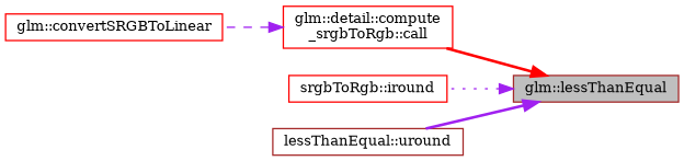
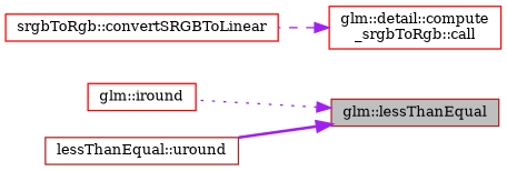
  digraph {
    fontname="DejaVu Serif"
    rankdir=RL
    node [color=red fillcolor=white fontname="DejaVu Serif" fontsize=10 shape=record style=filled]
    edge [color=purple dir=back fontname="DejaVu Serif" fontsize=10 labelfontname=Helvetica labelfontsize=10 style=bold]
    n1 [color=brown fillcolor=grey75 fontcolor=black height=0.2 label="glm::lessThanEqual" width=0.4]
    n2 [height=0.2 label="glm::detail::compute\l_srgbToRgb::call" width=0.4]
-   n3 [height=0.2 label="srgbToRgb::iround" width=0.4]
+   n3 [height=0.2 label="glm::iround" width=0.4]
    n4 [color=brown height=0.2 label="lessThanEqual::uround" width=0.4]
-   n5 [height=0.2 label="glm::convertSRGBToLinear" width=0.4]
-   n1 -> n2 [color=red]
+   n5 [height=0.2 label="srgbToRgb::convertSRGBToLinear" width=0.4]
    n1 -> n3 [style=dotted]
    n1 -> n4
    n2 -> n5 [style=dashed]
  }
